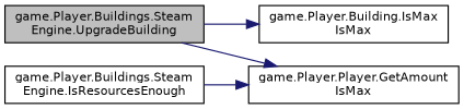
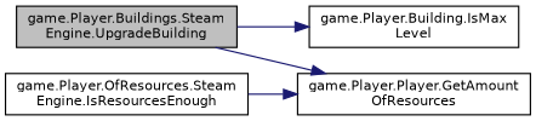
  digraph {
    rankdir=LR
    node [color=black fillcolor=white fontname=Helvetica fontsize=10 shape=record style=filled]
    edge [color=midnightblue fontname=Helvetica fontsize=10 labelfontname=Helvetica labelfontsize=10 style=solid]
    n1 [fillcolor=grey75 fontcolor=black height=0.2 label="game.Player.Buildings.Steam\lEngine.UpgradeBuilding" width=0.4]
-   n2 [height=0.2 label="game.Player.Building.IsMax\lIsMax" width=0.4]
-   n3 [height=0.2 label="game.Player.Player.GetAmount\lIsMax" width=0.4]
-   n4 [height=0.2 label="game.Player.Buildings.Steam\lEngine.IsResourcesEnough" width=0.4]
+   n2 [height=0.2 label="game.Player.Building.IsMax\lLevel" width=0.4]
+   n3 [height=0.2 label="game.Player.Player.GetAmount\lOfResources" width=0.4]
+   n4 [height=0.2 label="game.Player.OfResources.Steam\lEngine.IsResourcesEnough" width=0.4]
    n1 -> n2
    n1 -> n3
    n4 -> n3
  }
